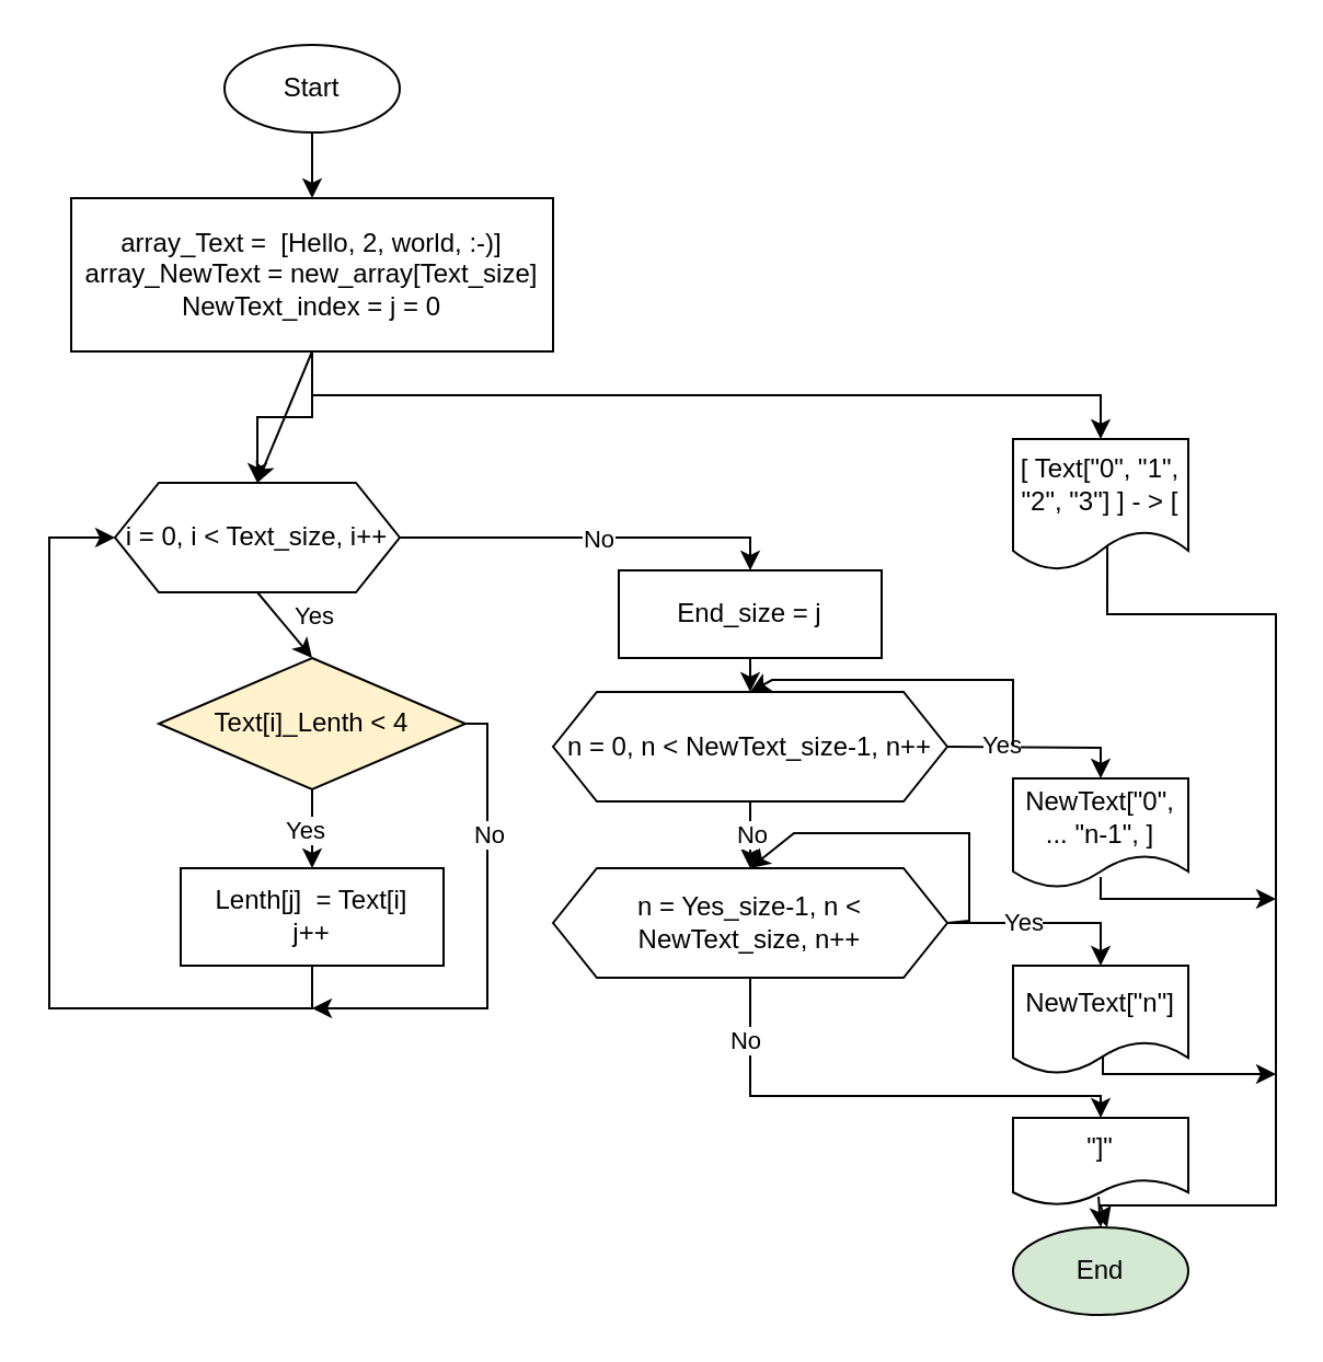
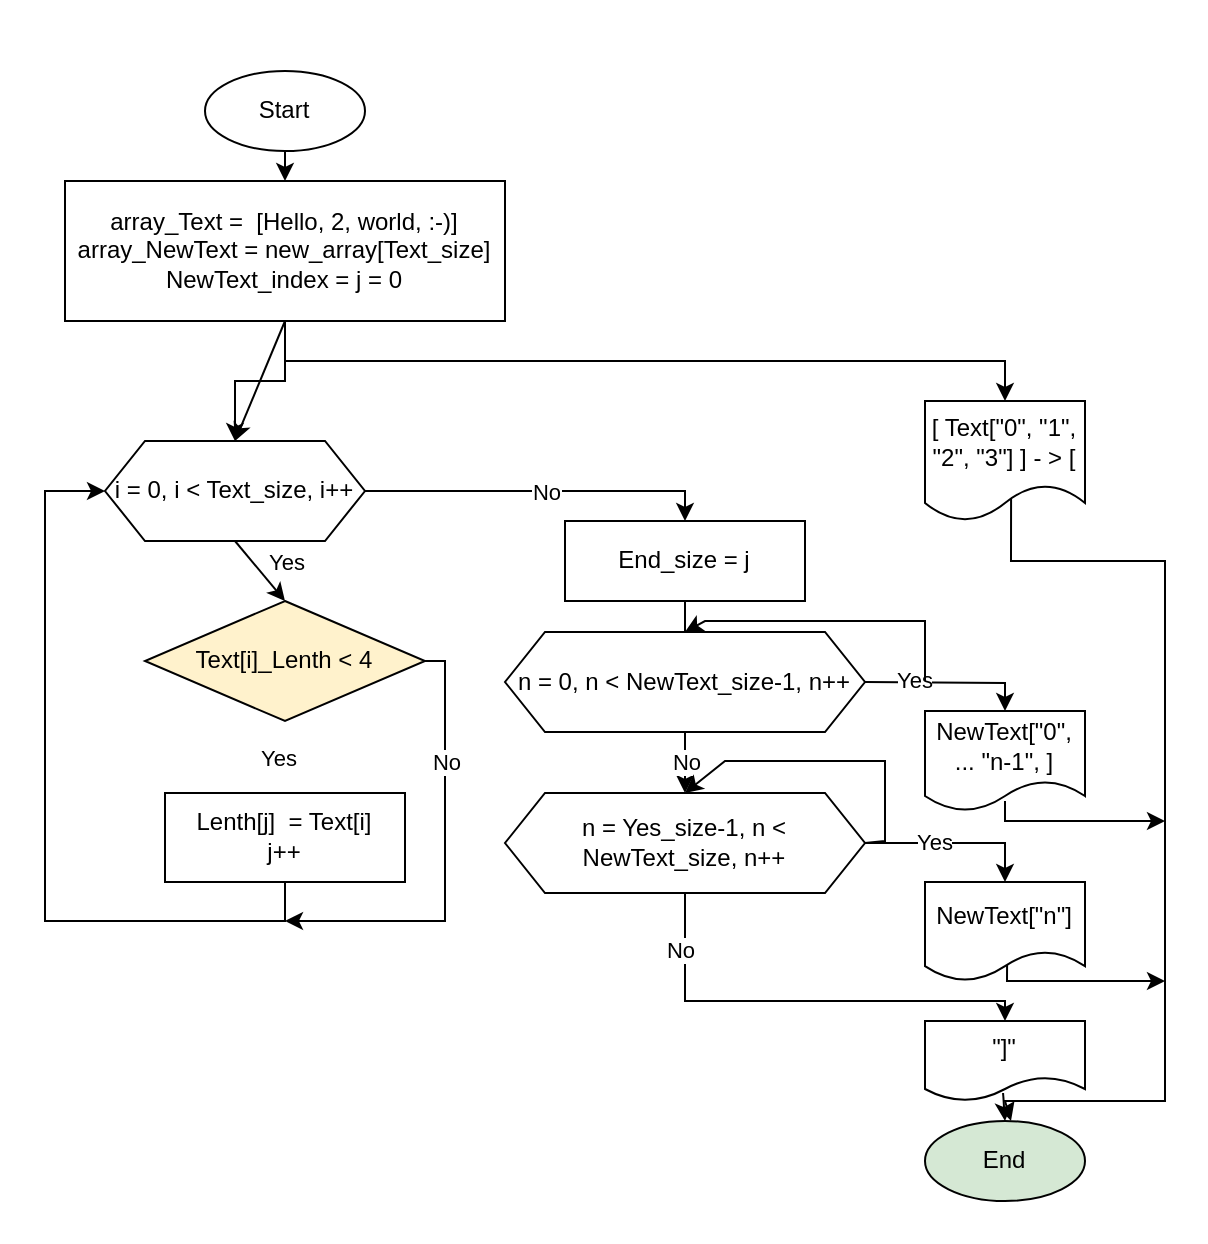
  <mxCell id="0" />
  <mxCell id="1" parent="0" />
- <mxCell id="2" value="Start" style="ellipse;whiteSpace=wrap;html=1;" parent="1" vertex="1"><mxGeometry x="102" y="20" width="80" height="40" as="geometry" /></mxCell>
+ <mxCell id="2" value="Start" style="ellipse;whiteSpace=wrap;html=1;" parent="1" vertex="1"><mxGeometry x="102" y="35" width="80" height="40" as="geometry" /></mxCell>
  <mxCell id="3" value="" style="edgeStyle=orthogonalEdgeStyle;rounded=0;orthogonalLoop=1;jettySize=auto;html=1;" parent="1" source="4" target="8" edge="1"><mxGeometry relative="1" as="geometry" /></mxCell>
  <mxCell id="4" value="array_Text =&amp;nbsp; [Hello, 2, world, :-)]&lt;br&gt;array_NewText = new_array[Text_size]&lt;br&gt;NewText_index = j = 0" style="rounded=0;whiteSpace=wrap;html=1;" parent="1" vertex="1"><mxGeometry x="32" y="90" width="220" height="70" as="geometry" /></mxCell>
  <mxCell id="5" value="" style="endArrow=classic;html=1;rounded=0;exitX=0.5;exitY=1;exitDx=0;exitDy=0;entryX=0.5;entryY=0;entryDx=0;entryDy=0;" parent="1" source="4" target="6" edge="1"><mxGeometry width="50" height="50" relative="1" as="geometry"><mxPoint x="122" y="460" as="sourcePoint" /><mxPoint x="342" y="220" as="targetPoint" /><Array as="points"><mxPoint x="142" y="180" /><mxPoint x="502" y="180" /></Array></mxGeometry></mxCell>
  <mxCell id="6" value="[ Text[&quot;0&quot;, &quot;1&quot;, &quot;2&quot;, &quot;3&quot;] ] - &amp;gt; [" style="shape=document;whiteSpace=wrap;html=1;boundedLbl=1;" parent="1" vertex="1"><mxGeometry x="462" y="200" width="80" height="60" as="geometry" /></mxCell>
  <mxCell id="7" value="" style="endArrow=classic;html=1;rounded=0;entryX=0.5;entryY=0;entryDx=0;entryDy=0;" parent="1" target="8" edge="1"><mxGeometry width="50" height="50" relative="1" as="geometry"><mxPoint x="142" y="160" as="sourcePoint" /><mxPoint x="142" y="220" as="targetPoint" /></mxGeometry></mxCell>
  <mxCell id="8" value="i = 0, i &amp;lt; Text_size, i++" style="shape=hexagon;perimeter=hexagonPerimeter2;whiteSpace=wrap;html=1;fixedSize=1;" parent="1" vertex="1"><mxGeometry x="52" y="220" width="130" height="50" as="geometry" /></mxCell>
  <mxCell id="9" value="Text[i]_Lenth &amp;lt; 4" style="rhombus;whiteSpace=wrap;html=1;fillColor=#fff2cc;" parent="1" vertex="1"><mxGeometry x="72" y="300" width="140" height="60" as="geometry" /></mxCell>
  <mxCell id="10" value="" style="endArrow=classic;html=1;rounded=0;exitX=0.5;exitY=1;exitDx=0;exitDy=0;entryX=0.5;entryY=0;entryDx=0;entryDy=0;" parent="1" source="8" target="9" edge="1"><mxGeometry width="50" height="50" relative="1" as="geometry"><mxPoint x="212" y="460" as="sourcePoint" /><mxPoint x="262" y="410" as="targetPoint" /></mxGeometry></mxCell>
  <mxCell id="11" value="Lenth[j]&amp;nbsp; = Text[i]&lt;br&gt;j++" style="rounded=0;whiteSpace=wrap;html=1;" parent="1" vertex="1"><mxGeometry x="82" y="396" width="120" height="44.5" as="geometry" /></mxCell>
- <mxCell id="12" value="" style="endArrow=classic;html=1;rounded=0;exitX=0.5;exitY=1;exitDx=0;exitDy=0;entryX=0.5;entryY=0;entryDx=0;entryDy=0;" parent="1" source="9" target="11" edge="1"><mxGeometry width="50" height="50" relative="1" as="geometry"><mxPoint x="212" y="460" as="sourcePoint" /><mxPoint x="262" y="410" as="targetPoint" /></mxGeometry></mxCell>
  <mxCell id="13" value="" style="endArrow=classic;html=1;rounded=0;exitX=1;exitY=0.5;exitDx=0;exitDy=0;entryX=0.5;entryY=0;entryDx=0;entryDy=0;" parent="1" source="8" edge="1"><mxGeometry width="50" height="50" relative="1" as="geometry"><mxPoint x="212" y="460" as="sourcePoint" /><mxPoint x="342" y="260" as="targetPoint" /><Array as="points"><mxPoint x="342" y="245" /></Array></mxGeometry></mxCell>
  <mxCell id="14" value="" style="endArrow=classic;html=1;rounded=0;exitX=0.5;exitY=1;exitDx=0;exitDy=0;entryX=0;entryY=0.5;entryDx=0;entryDy=0;" parent="1" source="11" target="8" edge="1"><mxGeometry width="50" height="50" relative="1" as="geometry"><mxPoint x="212" y="460" as="sourcePoint" /><mxPoint x="-18" y="240" as="targetPoint" /><Array as="points"><mxPoint x="142" y="460" /><mxPoint x="22" y="460" /><mxPoint x="22" y="245" /></Array></mxGeometry></mxCell>
  <mxCell id="15" value="" style="endArrow=classic;html=1;rounded=0;exitX=1;exitY=0.5;exitDx=0;exitDy=0;" parent="1" source="9" edge="1"><mxGeometry width="50" height="50" relative="1" as="geometry"><mxPoint x="232" y="300" as="sourcePoint" /><mxPoint x="142" y="460" as="targetPoint" /><Array as="points"><mxPoint x="222" y="330" /><mxPoint x="222" y="460" /><mxPoint x="192" y="460" /></Array></mxGeometry></mxCell>
  <mxCell id="16" value="No" style="edgeLabel;resizable=0;html=1;align=center;verticalAlign=middle;" parent="1" connectable="0" vertex="1"><mxGeometry x="272" y="245" as="geometry" /></mxCell>
  <mxCell id="17" value="End_size = j" style="rounded=0;whiteSpace=wrap;html=1;" parent="1" vertex="1"><mxGeometry x="282" y="260" width="120" height="40" as="geometry" /></mxCell>
  <mxCell id="18" value="n = 0, n &amp;lt; NewText_size-1, n++" style="shape=hexagon;perimeter=hexagonPerimeter2;whiteSpace=wrap;html=1;fixedSize=1;" parent="1" vertex="1"><mxGeometry x="252" y="315.5" width="180" height="50" as="geometry" /></mxCell>
  <mxCell id="19" value="n = Yes_size-1,&amp;nbsp;n &amp;lt; NewText_size, n++" style="shape=hexagon;perimeter=hexagonPerimeter2;whiteSpace=wrap;html=1;fixedSize=1;" parent="1" vertex="1"><mxGeometry x="252" y="396" width="180" height="50" as="geometry" /></mxCell>
  <mxCell id="20" value="" style="endArrow=classic;html=1;rounded=0;exitX=0.5;exitY=1;exitDx=0;exitDy=0;entryX=0.5;entryY=0;entryDx=0;entryDy=0;" parent="1" source="2" target="4" edge="1"><mxGeometry width="50" height="50" relative="1" as="geometry"><mxPoint x="182" y="360" as="sourcePoint" /><mxPoint x="232" y="310" as="targetPoint" /></mxGeometry></mxCell>
  <mxCell id="21" value="NewText[&quot;0&quot;, ... &quot;n-1&quot;, ]" style="shape=document;whiteSpace=wrap;html=1;boundedLbl=1;" parent="1" vertex="1"><mxGeometry x="462" y="355" width="80" height="50" as="geometry" /></mxCell>
  <mxCell id="22" value="NewText[&quot;n&quot;]" style="shape=document;whiteSpace=wrap;html=1;boundedLbl=1;" parent="1" vertex="1"><mxGeometry x="462" y="440.5" width="80" height="49.5" as="geometry" /></mxCell>
- <mxCell id="23" value="" style="endArrow=classic;html=1;rounded=0;exitX=0.5;exitY=1;exitDx=0;exitDy=0;entryX=0.5;entryY=0;entryDx=0;entryDy=0;" parent="1" source="17" target="18" edge="1"><mxGeometry width="50" height="50" relative="1" as="geometry"><mxPoint x="312" y="360" as="sourcePoint" /><mxPoint x="362" y="310" as="targetPoint" /></mxGeometry></mxCell>
+ <mxCell id="23" value="" style="endArrow=none;html=1;rounded=0;exitX=0.5;exitY=1;exitDx=0;exitDy=0;entryX=0.5;entryY=0;entryDx=0;entryDy=0;" parent="1" source="17" target="18" edge="1"><mxGeometry width="50" height="50" relative="1" as="geometry"><mxPoint x="312" y="360" as="sourcePoint" /><mxPoint x="362" y="310" as="targetPoint" /></mxGeometry></mxCell>
  <mxCell id="24" value="" style="endArrow=classic;html=1;rounded=0;exitX=1;exitY=0.5;exitDx=0;exitDy=0;entryX=0.5;entryY=0;entryDx=0;entryDy=0;" parent="1" source="18" target="21" edge="1"><mxGeometry width="50" height="50" relative="1" as="geometry"><mxPoint x="312" y="360" as="sourcePoint" /><mxPoint x="362" y="310" as="targetPoint" /><Array as="points"><mxPoint x="502" y="341" /></Array></mxGeometry></mxCell>
  <mxCell id="25" value="" style="endArrow=classic;html=1;rounded=0;exitX=0.5;exitY=1;exitDx=0;exitDy=0;entryX=0.5;entryY=0;entryDx=0;entryDy=0;" parent="1" source="18" target="19" edge="1"><mxGeometry width="50" height="50" relative="1" as="geometry"><mxPoint x="312" y="360" as="sourcePoint" /><mxPoint x="362" y="310" as="targetPoint" /></mxGeometry></mxCell>
  <mxCell id="26" value="" style="endArrow=classic;html=1;rounded=0;exitX=1;exitY=0.5;exitDx=0;exitDy=0;entryX=0.5;entryY=0;entryDx=0;entryDy=0;" parent="1" source="19" target="22" edge="1"><mxGeometry width="50" height="50" relative="1" as="geometry"><mxPoint x="422" y="360" as="sourcePoint" /><mxPoint x="472" y="310" as="targetPoint" /><Array as="points"><mxPoint x="502" y="421" /></Array></mxGeometry></mxCell>
  <mxCell id="27" value="End" style="ellipse;whiteSpace=wrap;html=1;fillColor=#d5e8d4;" parent="1" vertex="1"><mxGeometry x="462" y="560" width="80" height="40" as="geometry" /></mxCell>
  <mxCell id="28" value="Yes" style="edgeLabel;html=1;align=center;verticalAlign=middle;resizable=0;points=[];" parent="1" vertex="1" connectable="0"><mxGeometry x="142" y="280" as="geometry" /></mxCell>
  <mxCell id="29" value="Yes" style="edgeLabel;html=1;align=center;verticalAlign=middle;resizable=0;points=[];" parent="1" vertex="1" connectable="0"><mxGeometry x="20" y="590" as="geometry"><mxPoint x="118" y="-212" as="offset" /></mxGeometry></mxCell>
  <mxCell id="30" value="Yes" style="edgeLabel;html=1;align=center;verticalAlign=middle;resizable=0;points=[];" parent="1" vertex="1" connectable="0"><mxGeometry x="30" y="600" as="geometry"><mxPoint x="426" y="-261" as="offset" /></mxGeometry></mxCell>
  <mxCell id="31" value="Yes" style="edgeLabel;html=1;align=center;verticalAlign=middle;resizable=0;points=[];" parent="1" vertex="1" connectable="0"><mxGeometry x="422" y="421" as="geometry"><mxPoint x="44" y="-1" as="offset" /></mxGeometry></mxCell>
  <mxCell id="32" value="No" style="edgeLabel;resizable=0;html=1;align=center;verticalAlign=middle;" parent="1" connectable="0" vertex="1"><mxGeometry x="222" y="380" as="geometry" /></mxCell>
  <mxCell id="33" value="No" style="edgeLabel;resizable=0;html=1;align=center;verticalAlign=middle;" parent="1" connectable="0" vertex="1"><mxGeometry x="342" y="380" as="geometry" /></mxCell>
  <mxCell id="34" value="&quot;]&quot;" style="shape=document;whiteSpace=wrap;html=1;boundedLbl=1;" parent="1" vertex="1"><mxGeometry x="462" y="510" width="80" height="40" as="geometry" /></mxCell>
  <mxCell id="35" value="" style="endArrow=classic;html=1;rounded=0;exitX=0.5;exitY=1;exitDx=0;exitDy=0;entryX=0.5;entryY=0;entryDx=0;entryDy=0;" parent="1" source="19" target="34" edge="1"><mxGeometry width="50" height="50" relative="1" as="geometry"><mxPoint x="272" y="360" as="sourcePoint" /><mxPoint x="602" y="510" as="targetPoint" /><Array as="points"><mxPoint x="342" y="500" /><mxPoint x="502" y="500" /></Array></mxGeometry></mxCell>
  <mxCell id="36" value="No" style="edgeLabel;resizable=0;html=1;align=center;verticalAlign=middle;" parent="1" connectable="0" vertex="1"><mxGeometry x="232" y="385" as="geometry"><mxPoint x="107" y="89" as="offset" /></mxGeometry></mxCell>
  <mxCell id="37" value="" style="endArrow=classic;html=1;rounded=0;entryX=0.5;entryY=0;entryDx=0;entryDy=0;exitX=0.488;exitY=0.9;exitDx=0;exitDy=0;exitPerimeter=0;" parent="1" source="34" target="27" edge="1"><mxGeometry width="50" height="50" relative="1" as="geometry"><mxPoint x="502" y="540" as="sourcePoint" /><mxPoint x="322" y="310" as="targetPoint" /></mxGeometry></mxCell>
  <mxCell id="38" value="" style="endArrow=classic;html=1;rounded=0;entryX=0.5;entryY=0;entryDx=0;entryDy=0;" parent="1" target="18" edge="1"><mxGeometry width="50" height="50" relative="1" as="geometry"><mxPoint x="462" y="340" as="sourcePoint" /><mxPoint x="432" y="290" as="targetPoint" /><Array as="points"><mxPoint x="462" y="310" /><mxPoint x="352" y="310" /></Array></mxGeometry></mxCell>
  <mxCell id="39" value="" style="endArrow=classic;html=1;rounded=0;exitX=1;exitY=0.5;exitDx=0;exitDy=0;entryX=0.5;entryY=0;entryDx=0;entryDy=0;" parent="1" source="19" target="19" edge="1"><mxGeometry width="50" height="50" relative="1" as="geometry"><mxPoint x="272" y="360" as="sourcePoint" /><mxPoint x="342" y="390" as="targetPoint" /><Array as="points"><mxPoint x="442" y="420" /><mxPoint x="442" y="380" /><mxPoint x="362" y="380" /></Array></mxGeometry></mxCell>
  <mxCell id="40" value="" style="endArrow=classic;html=1;rounded=0;exitX=0.538;exitY=0.817;exitDx=0;exitDy=0;exitPerimeter=0;" edge="1" parent="1" source="6"><mxGeometry width="50" height="50" relative="1" as="geometry"><mxPoint x="542" y="277.25" as="sourcePoint" /><mxPoint x="505" y="560" as="targetPoint" /><Array as="points"><mxPoint x="505" y="280" /><mxPoint x="582" y="280" /><mxPoint x="582" y="550" /><mxPoint x="502" y="550" /></Array></mxGeometry></mxCell>
  <mxCell id="41" value="" style="endArrow=classic;html=1;rounded=0;exitX=0.5;exitY=0.9;exitDx=0;exitDy=0;exitPerimeter=0;" edge="1" parent="1" source="21"><mxGeometry width="50" height="50" relative="1" as="geometry"><mxPoint x="312" y="280" as="sourcePoint" /><mxPoint x="582" y="410" as="targetPoint" /><Array as="points"><mxPoint x="502" y="410" /></Array></mxGeometry></mxCell>
  <mxCell id="42" value="" style="endArrow=classic;html=1;rounded=0;exitX=0.513;exitY=0.838;exitDx=0;exitDy=0;exitPerimeter=0;" edge="1" parent="1" source="22"><mxGeometry width="50" height="50" relative="1" as="geometry"><mxPoint x="632" y="410" as="sourcePoint" /><mxPoint x="582" y="490" as="targetPoint" /><Array as="points"><mxPoint x="503" y="490" /></Array></mxGeometry></mxCell>
